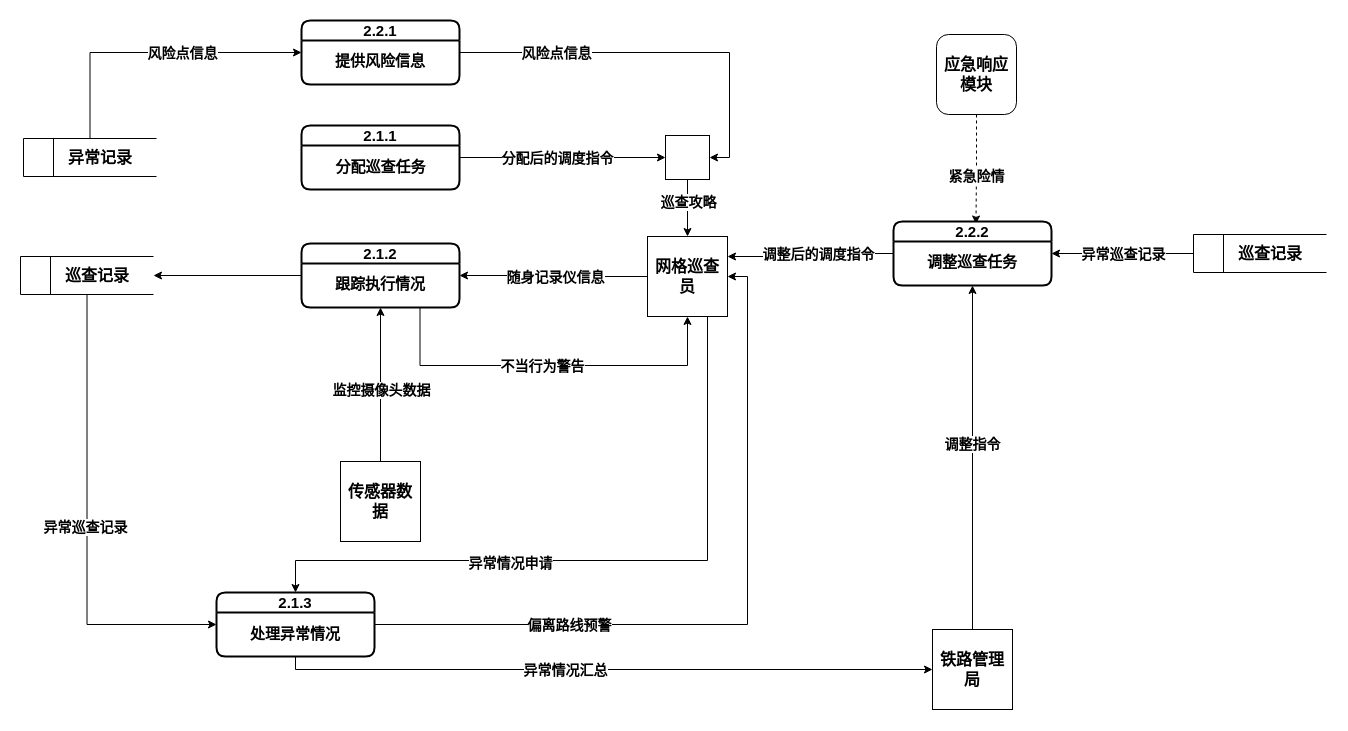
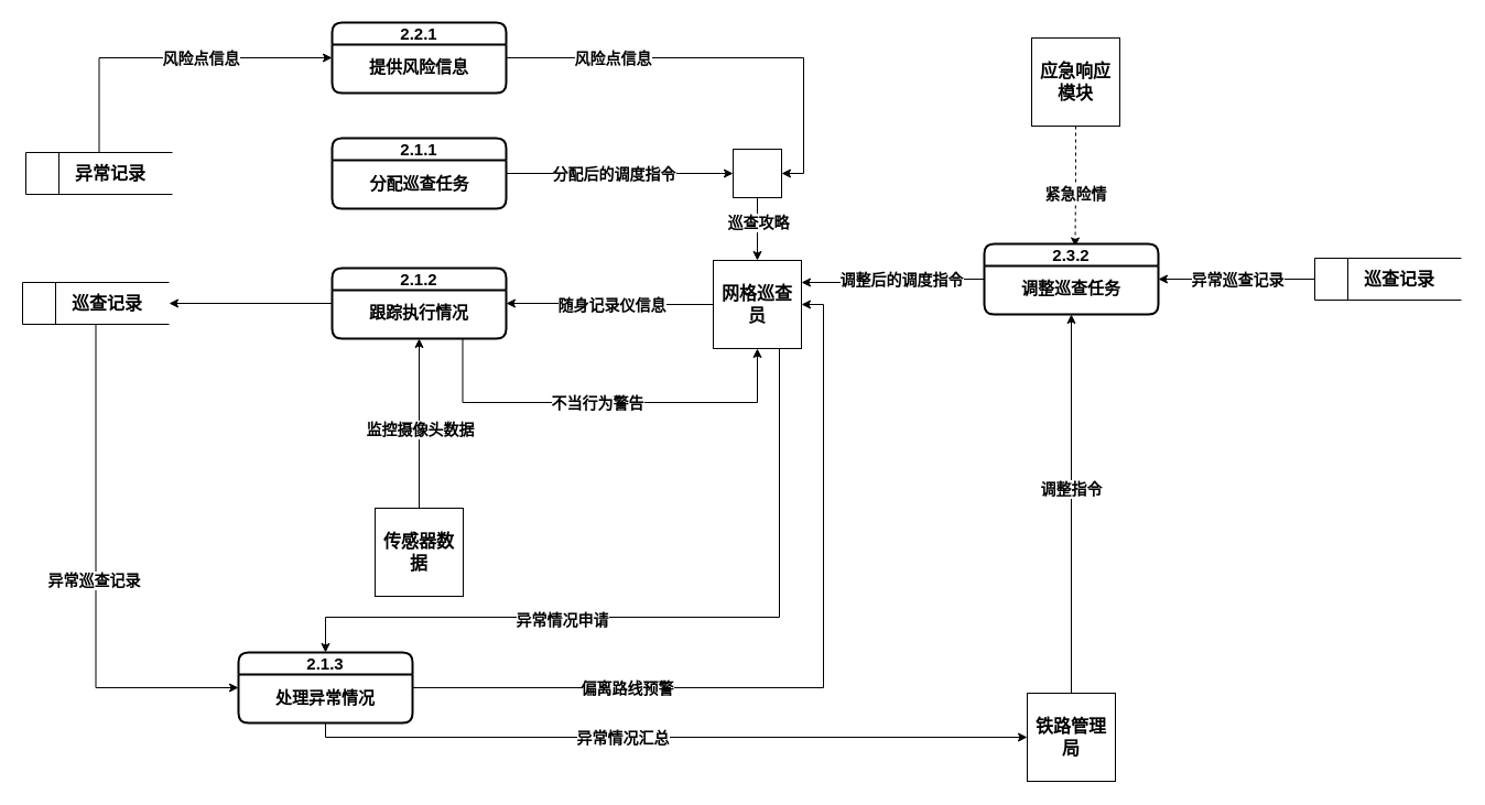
  <mxCell id="0" />
  <mxCell id="1" parent="0" />
  <mxCell id="2" style="edgeStyle=orthogonalEdgeStyle;rounded=0;orthogonalLoop=1;jettySize=auto;html=1;exitX=1;exitY=0.5;exitDx=0;exitDy=0;fontStyle=1;entryX=1;entryY=0.5;entryDx=0;entryDy=0;" edge="1" parent="1" source="6" target="31"><mxGeometry relative="1" as="geometry"><mxPoint x="569" y="408" as="targetPoint" /></mxGeometry></mxCell>
  <mxCell id="3" value="&lt;b&gt;偏离路线预警&lt;/b&gt;" style="edgeLabel;html=1;align=center;verticalAlign=middle;resizable=0;points=[];fontSize=14;" vertex="1" connectable="0" parent="2"><mxGeometry x="-0.476" relative="1" as="geometry"><mxPoint as="offset" /></mxGeometry></mxCell>
  <mxCell id="4" style="edgeStyle=orthogonalEdgeStyle;rounded=0;orthogonalLoop=1;jettySize=auto;html=1;entryX=0;entryY=0.5;entryDx=0;entryDy=0;exitX=0.5;exitY=1;exitDx=0;exitDy=0;" edge="1" parent="1" source="7" target="47"><mxGeometry relative="1" as="geometry" /></mxCell>
  <mxCell id="5" value="&lt;font style=&quot;font-size: 14px;&quot;&gt;&lt;b&gt;异常情况汇总&lt;/b&gt;&lt;/font&gt;" style="edgeLabel;html=1;align=center;verticalAlign=middle;resizable=0;points=[];" vertex="1" connectable="0" parent="4"><mxGeometry x="-0.128" y="2" relative="1" as="geometry"><mxPoint x="3" y="2" as="offset" /></mxGeometry></mxCell>
  <mxCell id="6" value="2.1.3" style="swimlane;html=1;startSize=20;fontStyle=1;collapsible=0;horizontal=1;swimlaneLine=1;strokeWidth=2;swimlaneFillColor=#ffffff;whiteSpace=wrap;rounded=1;fontSize=15;" vertex="1" parent="1"><mxGeometry x="216" y="592" width="158" height="64" as="geometry" /></mxCell>
  <mxCell id="7" value="处理异常情况" style="text;html=1;align=center;verticalAlign=middle;whiteSpace=wrap;rounded=0;fontSize=15;fontStyle=1" vertex="1" parent="6"><mxGeometry x="28" y="26" width="102" height="30" as="geometry" /></mxCell>
  <mxCell id="8" style="edgeStyle=orthogonalEdgeStyle;rounded=0;orthogonalLoop=1;jettySize=auto;html=1;exitX=0.5;exitY=0;exitDx=0;exitDy=0;entryX=0;entryY=0.5;entryDx=0;entryDy=0;" edge="1" parent="1" source="32" target="18"><mxGeometry relative="1" as="geometry" /></mxCell>
  <mxCell id="9" value="&lt;b&gt;&lt;font style=&quot;font-size: 14px;&quot;&gt;风险点信息&lt;/font&gt;&lt;/b&gt;" style="edgeLabel;html=1;align=center;verticalAlign=middle;resizable=0;points=[];" vertex="1" connectable="0" parent="8"><mxGeometry x="-0.41" y="1" relative="1" as="geometry"><mxPoint x="90" y="1" as="offset" /></mxGeometry></mxCell>
  <mxCell id="10" style="edgeStyle=orthogonalEdgeStyle;rounded=0;orthogonalLoop=1;jettySize=auto;html=1;exitX=1;exitY=0.5;exitDx=0;exitDy=0;entryX=0;entryY=0.5;entryDx=0;entryDy=0;" edge="1" parent="1" source="12" target="43"><mxGeometry relative="1" as="geometry" /></mxCell>
  <mxCell id="11" value="&lt;b&gt;&lt;font style=&quot;font-size: 14px;&quot;&gt;分配后的调度指令&lt;/font&gt;&lt;/b&gt;" style="edgeLabel;html=1;align=center;verticalAlign=middle;resizable=0;points=[];" vertex="1" connectable="0" parent="10"><mxGeometry x="-0.44" y="-2" relative="1" as="geometry"><mxPoint x="39" y="-2" as="offset" /></mxGeometry></mxCell>
  <mxCell id="12" value="2.1.1" style="swimlane;html=1;startSize=20;fontStyle=1;collapsible=0;horizontal=1;swimlaneLine=1;strokeWidth=2;swimlaneFillColor=#ffffff;whiteSpace=wrap;rounded=1;fontSize=15;" vertex="1" parent="1"><mxGeometry x="301" y="125" width="158" height="64" as="geometry" /></mxCell>
  <mxCell id="13" value="分配巡查任务" style="text;html=1;align=center;verticalAlign=middle;whiteSpace=wrap;rounded=0;fontSize=15;fontStyle=1" vertex="1" parent="12"><mxGeometry x="23.5" y="26" width="111" height="30" as="geometry" /></mxCell>
  <mxCell id="14" style="edgeStyle=orthogonalEdgeStyle;rounded=0;orthogonalLoop=1;jettySize=auto;html=1;exitX=0.5;exitY=1;exitDx=0;exitDy=0;entryX=0;entryY=0.5;entryDx=0;entryDy=0;fontStyle=1" edge="1" parent="1" source="44" target="6"><mxGeometry relative="1" as="geometry"><mxPoint x="90" y="675.25" as="sourcePoint" /></mxGeometry></mxCell>
  <mxCell id="15" value="&lt;b&gt;&lt;font style=&quot;font-size: 14px;&quot;&gt;异常巡查记录&lt;/font&gt;&lt;/b&gt;" style="edgeLabel;html=1;align=center;verticalAlign=middle;resizable=0;points=[];" vertex="1" connectable="0" parent="14"><mxGeometry x="0.009" y="-1" relative="1" as="geometry"><mxPoint x="-1" as="offset" /></mxGeometry></mxCell>
  <mxCell id="16" style="edgeStyle=orthogonalEdgeStyle;rounded=0;orthogonalLoop=1;jettySize=auto;html=1;exitX=1;exitY=0.5;exitDx=0;exitDy=0;entryX=1;entryY=0.5;entryDx=0;entryDy=0;" edge="1" parent="1" source="18" target="43"><mxGeometry relative="1" as="geometry" /></mxCell>
  <mxCell id="17" value="&lt;font style=&quot;font-size: 14px;&quot;&gt;&lt;b&gt;风险点信息&lt;/b&gt;&lt;/font&gt;" style="edgeLabel;html=1;align=center;verticalAlign=middle;resizable=0;points=[];" vertex="1" connectable="0" parent="16"><mxGeometry x="0.176" y="-1" relative="1" as="geometry"><mxPoint x="-136" y="-1" as="offset" /></mxGeometry></mxCell>
  <mxCell id="18" value="2.2.1" style="swimlane;html=1;startSize=20;fontStyle=1;collapsible=0;horizontal=1;swimlaneLine=1;strokeWidth=2;swimlaneFillColor=#ffffff;whiteSpace=wrap;rounded=1;fontSize=15;" vertex="1" parent="1"><mxGeometry x="301" y="20" width="158" height="64" as="geometry" /></mxCell>
  <mxCell id="19" value="提供风险信息" style="text;html=1;align=center;verticalAlign=middle;whiteSpace=wrap;rounded=0;fontSize=15;fontStyle=1" vertex="1" parent="18"><mxGeometry x="21" y="25" width="116" height="30" as="geometry" /></mxCell>
  <mxCell id="20" style="edgeStyle=orthogonalEdgeStyle;rounded=0;orthogonalLoop=1;jettySize=auto;html=1;exitX=0.5;exitY=1;exitDx=0;exitDy=0;entryX=0.522;entryY=0.039;entryDx=0;entryDy=0;entryPerimeter=0;dashed=1;" edge="1" parent="1" source="26" target="24"><mxGeometry relative="1" as="geometry"><mxPoint x="1027" y="586" as="targetPoint" /></mxGeometry></mxCell>
  <mxCell id="21" value="&lt;b&gt;&lt;font style=&quot;font-size: 14px;&quot;&gt;紧急险情&lt;/font&gt;&lt;/b&gt;" style="edgeLabel;html=1;align=center;verticalAlign=middle;resizable=0;points=[];" vertex="1" connectable="0" parent="20"><mxGeometry x="0.148" y="2" relative="1" as="geometry"><mxPoint x="-2" y="-1" as="offset" /></mxGeometry></mxCell>
  <mxCell id="22" style="edgeStyle=orthogonalEdgeStyle;rounded=0;orthogonalLoop=1;jettySize=auto;html=1;exitX=0;exitY=0.5;exitDx=0;exitDy=0;entryX=1;entryY=0.25;entryDx=0;entryDy=0;" edge="1" parent="1" source="24" target="31"><mxGeometry relative="1" as="geometry" /></mxCell>
  <mxCell id="23" value="&lt;b&gt;&lt;font style=&quot;font-size: 14px;&quot;&gt;调整后的调度指令&lt;/font&gt;&lt;/b&gt;" style="edgeLabel;html=1;align=center;verticalAlign=middle;resizable=0;points=[];" vertex="1" connectable="0" parent="22"><mxGeometry x="0.142" y="-3" relative="1" as="geometry"><mxPoint x="17" as="offset" /></mxGeometry></mxCell>
- <mxCell id="24" value="2.2.2" style="swimlane;html=1;startSize=20;fontStyle=1;collapsible=0;horizontal=1;swimlaneLine=1;strokeWidth=2;swimlaneFillColor=#ffffff;whiteSpace=wrap;rounded=1;fontSize=15;" vertex="1" parent="1"><mxGeometry x="893" y="221" width="158" height="64" as="geometry" /></mxCell>
+ <mxCell id="24" value="2.3.2" style="swimlane;html=1;startSize=20;fontStyle=1;collapsible=0;horizontal=1;swimlaneLine=1;strokeWidth=2;swimlaneFillColor=#ffffff;whiteSpace=wrap;rounded=1;fontSize=15;" vertex="1" parent="1"><mxGeometry x="893" y="221" width="158" height="64" as="geometry" /></mxCell>
  <mxCell id="25" value="调整巡查任务" style="text;html=1;align=center;verticalAlign=middle;whiteSpace=wrap;rounded=0;fontSize=15;fontStyle=1" vertex="1" parent="24"><mxGeometry x="21" y="25" width="116" height="30" as="geometry" /></mxCell>
- <mxCell id="26" value="&lt;b&gt;应急响应模块&lt;/b&gt;" style="whiteSpace=wrap;html=1;fontSize=16;rounded=1;" vertex="1" parent="1"><mxGeometry x="936" y="34" width="80" height="80" as="geometry" /></mxCell>
+ <mxCell id="26" value="&lt;b&gt;应急响应模块&lt;/b&gt;" style="rounded=0;whiteSpace=wrap;html=1;fontSize=16;" vertex="1" parent="1"><mxGeometry x="936" y="34" width="80" height="80" as="geometry" /></mxCell>
  <mxCell id="27" style="edgeStyle=orthogonalEdgeStyle;rounded=0;orthogonalLoop=1;jettySize=auto;html=1;exitX=0;exitY=0.5;exitDx=0;exitDy=0;entryX=1;entryY=0.5;entryDx=0;entryDy=0;" edge="1" parent="1" source="31" target="36"><mxGeometry relative="1" as="geometry" /></mxCell>
  <mxCell id="28" value="&lt;b style=&quot;font-size: 14px;&quot;&gt;随身记录仪信息&lt;/b&gt;" style="edgeLabel;html=1;align=center;verticalAlign=middle;resizable=0;points=[];" vertex="1" connectable="0" parent="27"><mxGeometry x="-0.009" y="-1" relative="1" as="geometry"><mxPoint as="offset" /></mxGeometry></mxCell>
  <mxCell id="29" style="edgeStyle=orthogonalEdgeStyle;rounded=0;orthogonalLoop=1;jettySize=auto;html=1;exitX=0.75;exitY=1;exitDx=0;exitDy=0;entryX=0.5;entryY=0;entryDx=0;entryDy=0;" edge="1" parent="1" source="31" target="6"><mxGeometry relative="1" as="geometry"><Array as="points"><mxPoint x="707" y="560" /><mxPoint x="295" y="560" /></Array></mxGeometry></mxCell>
  <mxCell id="30" value="&lt;font style=&quot;font-size: 14px;&quot;&gt;&lt;b&gt;异常情况申请&lt;/b&gt;&lt;/font&gt;" style="edgeLabel;html=1;align=center;verticalAlign=middle;resizable=0;points=[];" vertex="1" connectable="0" parent="29"><mxGeometry x="0.273" y="-2" relative="1" as="geometry"><mxPoint x="-4" y="4" as="offset" /></mxGeometry></mxCell>
  <mxCell id="31" value="&lt;b&gt;网格巡查员&lt;/b&gt;" style="rounded=0;whiteSpace=wrap;html=1;fontSize=16;" vertex="1" parent="1"><mxGeometry x="647" y="236" width="80" height="80" as="geometry" /></mxCell>
  <mxCell id="32" value="&lt;font style=&quot;font-size: 16px;&quot;&gt;&lt;b&gt;&amp;nbsp; &amp;nbsp; &amp;nbsp; &amp;nbsp; &amp;nbsp;异常记录&lt;/b&gt;&lt;/font&gt;" style="html=1;dashed=0;whiteSpace=wrap;shape=mxgraph.dfd.dataStoreID;align=left;spacingLeft=3;points=[[0,0],[0.5,0],[1,0],[0,0.5],[1,0.5],[0,1],[0.5,1],[1,1]];" vertex="1" parent="1"><mxGeometry x="23" y="138" width="133" height="38" as="geometry" /></mxCell>
  <mxCell id="33" style="edgeStyle=orthogonalEdgeStyle;rounded=0;orthogonalLoop=1;jettySize=auto;html=1;exitX=0;exitY=0.5;exitDx=0;exitDy=0;entryX=1;entryY=0.5;entryDx=0;entryDy=0;" edge="1" parent="1" source="36" target="44"><mxGeometry relative="1" as="geometry" /></mxCell>
  <mxCell id="34" style="edgeStyle=orthogonalEdgeStyle;rounded=0;orthogonalLoop=1;jettySize=auto;html=1;exitX=0.75;exitY=1;exitDx=0;exitDy=0;entryX=0.5;entryY=1;entryDx=0;entryDy=0;" edge="1" parent="1" source="36" target="31"><mxGeometry relative="1" as="geometry"><Array as="points"><mxPoint x="420" y="365" /><mxPoint x="687" y="365" /></Array></mxGeometry></mxCell>
  <mxCell id="35" value="&lt;b&gt;&lt;font style=&quot;font-size: 14px;&quot;&gt;不当行为警告&lt;/font&gt;&lt;/b&gt;" style="edgeLabel;html=1;align=center;verticalAlign=middle;resizable=0;points=[];" vertex="1" connectable="0" parent="34"><mxGeometry x="-0.038" relative="1" as="geometry"><mxPoint as="offset" /></mxGeometry></mxCell>
  <mxCell id="36" value="2.1.2" style="swimlane;html=1;startSize=20;fontStyle=1;collapsible=0;horizontal=1;swimlaneLine=1;strokeWidth=2;swimlaneFillColor=#ffffff;whiteSpace=wrap;rounded=1;fontSize=15;" vertex="1" parent="1"><mxGeometry x="301" y="243" width="158" height="64" as="geometry" /></mxCell>
  <mxCell id="37" value="跟踪执行情况" style="text;html=1;align=center;verticalAlign=middle;whiteSpace=wrap;rounded=0;fontSize=15;fontStyle=1" vertex="1" parent="36"><mxGeometry x="21" y="25" width="116" height="30" as="geometry" /></mxCell>
  <mxCell id="38" style="edgeStyle=orthogonalEdgeStyle;rounded=0;orthogonalLoop=1;jettySize=auto;html=1;entryX=0.5;entryY=1;entryDx=0;entryDy=0;" edge="1" parent="1" source="40" target="36"><mxGeometry relative="1" as="geometry" /></mxCell>
  <mxCell id="39" value="&lt;font style=&quot;font-size: 14px;&quot;&gt;&lt;b&gt;监控摄像头数据&lt;/b&gt;&lt;/font&gt;" style="edgeLabel;html=1;align=center;verticalAlign=middle;resizable=0;points=[];" vertex="1" connectable="0" parent="38"><mxGeometry x="-0.064" relative="1" as="geometry"><mxPoint as="offset" /></mxGeometry></mxCell>
  <mxCell id="40" value="&lt;b&gt;传感器数据&lt;/b&gt;" style="rounded=0;whiteSpace=wrap;html=1;fontSize=16;" vertex="1" parent="1"><mxGeometry x="340" y="461" width="80" height="80" as="geometry" /></mxCell>
  <mxCell id="41" style="edgeStyle=orthogonalEdgeStyle;rounded=0;orthogonalLoop=1;jettySize=auto;html=1;exitX=0.5;exitY=1;exitDx=0;exitDy=0;" edge="1" parent="1" source="43" target="31"><mxGeometry relative="1" as="geometry" /></mxCell>
  <mxCell id="42" value="&lt;b&gt;&lt;font style=&quot;font-size: 14px;&quot;&gt;巡查攻略&lt;/font&gt;&lt;/b&gt;" style="edgeLabel;html=1;align=center;verticalAlign=middle;resizable=0;points=[];" vertex="1" connectable="0" parent="41"><mxGeometry x="-0.243" relative="1" as="geometry"><mxPoint as="offset" /></mxGeometry></mxCell>
  <mxCell id="43" value="" style="whiteSpace=wrap;html=1;aspect=fixed;" vertex="1" parent="1"><mxGeometry x="665" y="135" width="44" height="44" as="geometry" /></mxCell>
  <mxCell id="44" value="&lt;font style=&quot;font-size: 16px;&quot;&gt;&lt;b&gt;&amp;nbsp; &amp;nbsp; &amp;nbsp; &amp;nbsp; &amp;nbsp;巡查记录&lt;/b&gt;&lt;/font&gt;" style="html=1;dashed=0;whiteSpace=wrap;shape=mxgraph.dfd.dataStoreID;align=left;spacingLeft=3;points=[[0,0],[0.5,0],[1,0],[0,0.5],[1,0.5],[0,1],[0.5,1],[1,1]];" vertex="1" parent="1"><mxGeometry x="20" y="256" width="133" height="38" as="geometry" /></mxCell>
  <mxCell id="45" style="edgeStyle=orthogonalEdgeStyle;rounded=0;orthogonalLoop=1;jettySize=auto;html=1;entryX=0.5;entryY=1;entryDx=0;entryDy=0;" edge="1" parent="1" source="47" target="24"><mxGeometry relative="1" as="geometry" /></mxCell>
  <mxCell id="46" value="&lt;font style=&quot;font-size: 14px;&quot;&gt;&lt;b&gt;调整指令&lt;/b&gt;&lt;/font&gt;" style="edgeLabel;html=1;align=center;verticalAlign=middle;resizable=0;points=[];" vertex="1" connectable="0" parent="45"><mxGeometry x="0.081" y="1" relative="1" as="geometry"><mxPoint as="offset" /></mxGeometry></mxCell>
  <mxCell id="47" value="&lt;b&gt;铁路管理局&lt;/b&gt;" style="rounded=0;whiteSpace=wrap;html=1;fontSize=16;" vertex="1" parent="1"><mxGeometry x="932" y="629" width="80" height="80" as="geometry" /></mxCell>
  <mxCell id="48" style="edgeStyle=orthogonalEdgeStyle;rounded=0;orthogonalLoop=1;jettySize=auto;html=1;entryX=1;entryY=0.5;entryDx=0;entryDy=0;" edge="1" parent="1" source="50" target="24"><mxGeometry relative="1" as="geometry" /></mxCell>
  <mxCell id="49" value="&lt;b&gt;&lt;font style=&quot;font-size: 14px;&quot;&gt;异常巡查记录&lt;/font&gt;&lt;/b&gt;" style="edgeLabel;html=1;align=center;verticalAlign=middle;resizable=0;points=[];" vertex="1" connectable="0" parent="48"><mxGeometry x="0.431" y="-3" relative="1" as="geometry"><mxPoint x="31" y="3" as="offset" /></mxGeometry></mxCell>
  <mxCell id="50" value="&lt;font style=&quot;font-size: 16px;&quot;&gt;&lt;b&gt;&amp;nbsp; &amp;nbsp; &amp;nbsp; &amp;nbsp; &amp;nbsp;巡查记录&lt;/b&gt;&lt;/font&gt;" style="html=1;dashed=0;whiteSpace=wrap;shape=mxgraph.dfd.dataStoreID;align=left;spacingLeft=3;points=[[0,0],[0.5,0],[1,0],[0,0.5],[1,0.5],[0,1],[0.5,1],[1,1]];" vertex="1" parent="1"><mxGeometry x="1193" y="234" width="133" height="38" as="geometry" /></mxCell>
